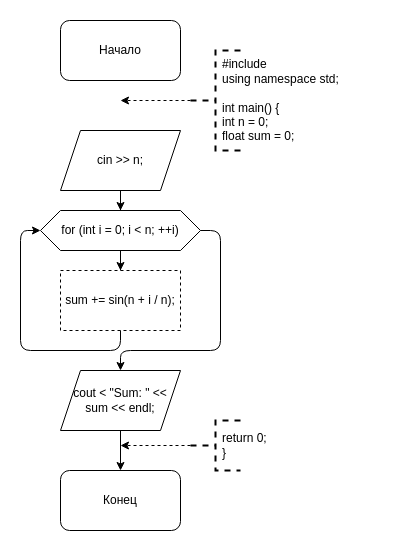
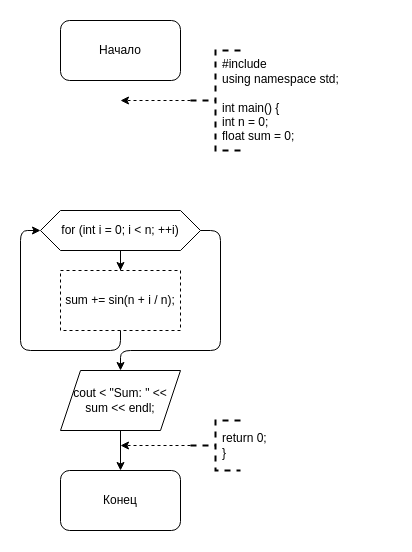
  <mxCell id="0" />
  <mxCell id="1" parent="0" />
  <mxCell id="2" value="Начало" style="rounded=1;whiteSpace=wrap;html=1;" vertex="1" parent="1"><mxGeometry x="60" y="20" width="120" height="60" as="geometry" /></mxCell>
- <mxCell id="3" style="edgeStyle=orthogonalEdgeStyle;rounded=0;orthogonalLoop=1;jettySize=auto;html=1;" edge="1" parent="1" source="4" target="6"><mxGeometry relative="1" as="geometry" /></mxCell>
- <mxCell id="4" value="cin &amp;gt;&amp;gt; n;" style="shape=parallelogram;perimeter=parallelogramPerimeter;whiteSpace=wrap;html=1;fixedSize=1;" vertex="1" parent="1"><mxGeometry x="60" y="130" width="120" height="60" as="geometry" /></mxCell>
  <mxCell id="5" style="edgeStyle=orthogonalEdgeStyle;rounded=0;orthogonalLoop=1;jettySize=auto;html=1;" edge="1" parent="1" source="6" target="7"><mxGeometry relative="1" as="geometry" /></mxCell>
  <mxCell id="6" value="for (int i = 0; i &amp;lt; n; ++i)" style="shape=hexagon;perimeter=hexagonPerimeter2;whiteSpace=wrap;html=1;fixedSize=1;" vertex="1" parent="1"><mxGeometry x="40" y="210" width="160" height="40" as="geometry" /></mxCell>
  <mxCell id="7" value="sum += sin(n + i / n);" style="rounded=0;whiteSpace=wrap;html=1;dashed=1;" vertex="1" parent="1"><mxGeometry x="60" y="270" width="120" height="60" as="geometry" /></mxCell>
  <mxCell id="8" style="edgeStyle=orthogonalEdgeStyle;rounded=0;orthogonalLoop=1;jettySize=auto;html=1;entryX=0.5;entryY=0;entryDx=0;entryDy=0;" edge="1" parent="1" source="9" target="12"><mxGeometry relative="1" as="geometry" /></mxCell>
  <mxCell id="9" value="cout &amp;lt; &quot;Sum: &quot; &amp;lt;&amp;lt; sum &amp;lt;&amp;lt; endl;" style="shape=parallelogram;perimeter=parallelogramPerimeter;whiteSpace=wrap;html=1;fixedSize=1;" vertex="1" parent="1"><mxGeometry x="60" y="370" width="120" height="60" as="geometry" /></mxCell>
  <mxCell id="10" value="" style="endArrow=classic;html=1;exitX=0.5;exitY=1;exitDx=0;exitDy=0;entryX=0;entryY=0.5;entryDx=0;entryDy=0;" edge="1" parent="1" source="7" target="6"><mxGeometry width="50" height="50" relative="1" as="geometry"><mxPoint x="110" y="330" as="sourcePoint" /><mxPoint x="160" y="280" as="targetPoint" /><Array as="points"><mxPoint x="120" y="350" /><mxPoint x="20" y="350" /><mxPoint x="20" y="230" /></Array></mxGeometry></mxCell>
  <mxCell id="11" value="" style="endArrow=classic;html=1;exitX=1;exitY=0.5;exitDx=0;exitDy=0;entryX=0.5;entryY=0;entryDx=0;entryDy=0;" edge="1" parent="1" source="6" target="9"><mxGeometry width="50" height="50" relative="1" as="geometry"><mxPoint x="110" y="330" as="sourcePoint" /><mxPoint x="160" y="280" as="targetPoint" /><Array as="points"><mxPoint x="220" y="230" /><mxPoint x="220" y="350" /><mxPoint x="120" y="350" /></Array></mxGeometry></mxCell>
  <mxCell id="12" value="Конец" style="rounded=1;whiteSpace=wrap;html=1;" vertex="1" parent="1"><mxGeometry x="60" y="470" width="120" height="60" as="geometry" /></mxCell>
  <mxCell id="13" style="edgeStyle=orthogonalEdgeStyle;rounded=0;orthogonalLoop=1;jettySize=auto;html=1;dashed=1;" edge="1" parent="1" source="14"><mxGeometry relative="1" as="geometry"><mxPoint x="120" y="100" as="targetPoint" /></mxGeometry></mxCell>
  <mxCell id="14" value="" style="strokeWidth=2;html=1;shape=mxgraph.flowchart.annotation_2;align=left;labelPosition=right;pointerEvents=1;dashed=1;" vertex="1" parent="1"><mxGeometry x="190" y="50" width="50" height="100" as="geometry" /></mxCell>
  <mxCell id="15" value="#include&amp;nbsp;&lt;br&gt;using namespace std;&lt;br&gt;&lt;br&gt;int main() {&lt;br&gt;int n = 0;&lt;br&gt;float sum = 0;" style="text;html=1;strokeColor=none;fillColor=none;align=left;verticalAlign=middle;whiteSpace=wrap;rounded=0;dashed=1;" vertex="1" parent="1"><mxGeometry x="220" y="50" width="170" height="100" as="geometry" /></mxCell>
  <mxCell id="16" style="edgeStyle=orthogonalEdgeStyle;rounded=0;orthogonalLoop=1;jettySize=auto;html=1;dashed=1;" edge="1" parent="1" source="17"><mxGeometry relative="1" as="geometry"><mxPoint x="120" y="445" as="targetPoint" /></mxGeometry></mxCell>
  <mxCell id="17" value="" style="strokeWidth=2;html=1;shape=mxgraph.flowchart.annotation_2;align=left;labelPosition=right;pointerEvents=1;dashed=1;" vertex="1" parent="1"><mxGeometry x="190" y="420" width="50" height="50" as="geometry" /></mxCell>
  <mxCell id="18" value="return 0;&lt;br&gt;}" style="text;html=1;strokeColor=none;fillColor=none;align=left;verticalAlign=middle;whiteSpace=wrap;rounded=0;dashed=1;" vertex="1" parent="1"><mxGeometry x="220" y="420" width="100" height="50" as="geometry" /></mxCell>
